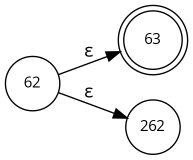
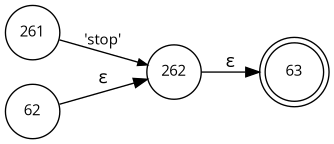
  digraph {
    fontname="Open Sans"
    rankdir=LR
    node [fixedsize=true fontname="Open Sans" fontsize=11 shape=circle peripheries=1]
    edge [fontname="Open Sans"]
    n1 [label=63 shape=doublecircle width=.6 peripheries=""]
+   n2 [label=261 width=.55]
    n3 [label=262 width=.55]
    n4 [label=62 width=.55]
-   n4 -> n1 [label="&epsilon;"]
+   n2 -> n3 [arrowhead=normal arrowsize=.7 fontsize=11 label="'stop'"]
+   n3 -> n1 [label="&epsilon;"]
    n4 -> n3 [label="&epsilon;"]
  }
